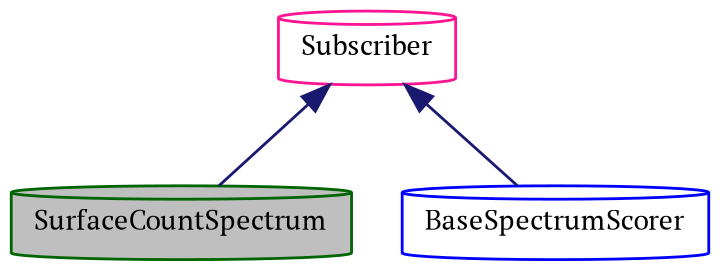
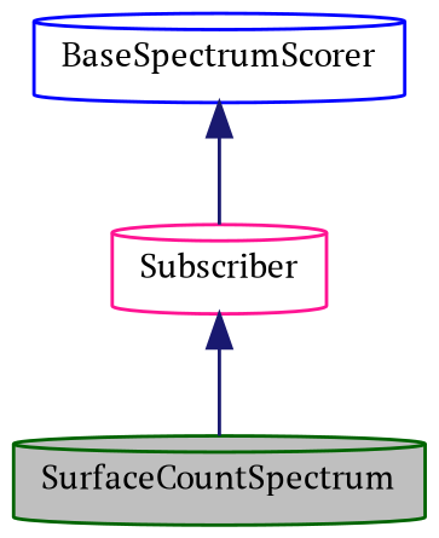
  digraph {
    fontname="PT Serif"
    node [fillcolor=white fontname="PT Serif" fontsize=10 shape=cylinder style=filled]
    edge [color=midnightblue dir=back fontname="PT Serif" fontsize=10 labelfontname=Helvetica labelfontsize=10 style=solid]
    n1 [color=darkgreen fillcolor=grey75 fontcolor=black height=0.2 label=SurfaceCountSpectrum width=0.4]
    n2 [color=blue height=0.2 label=BaseSpectrumScorer width=0.4]
    n3 [color=deeppink height=0.2 label=Subscriber width=0.4]
    n3 -> n1
-   n3 -> n2
+   n2 -> n3
  }
